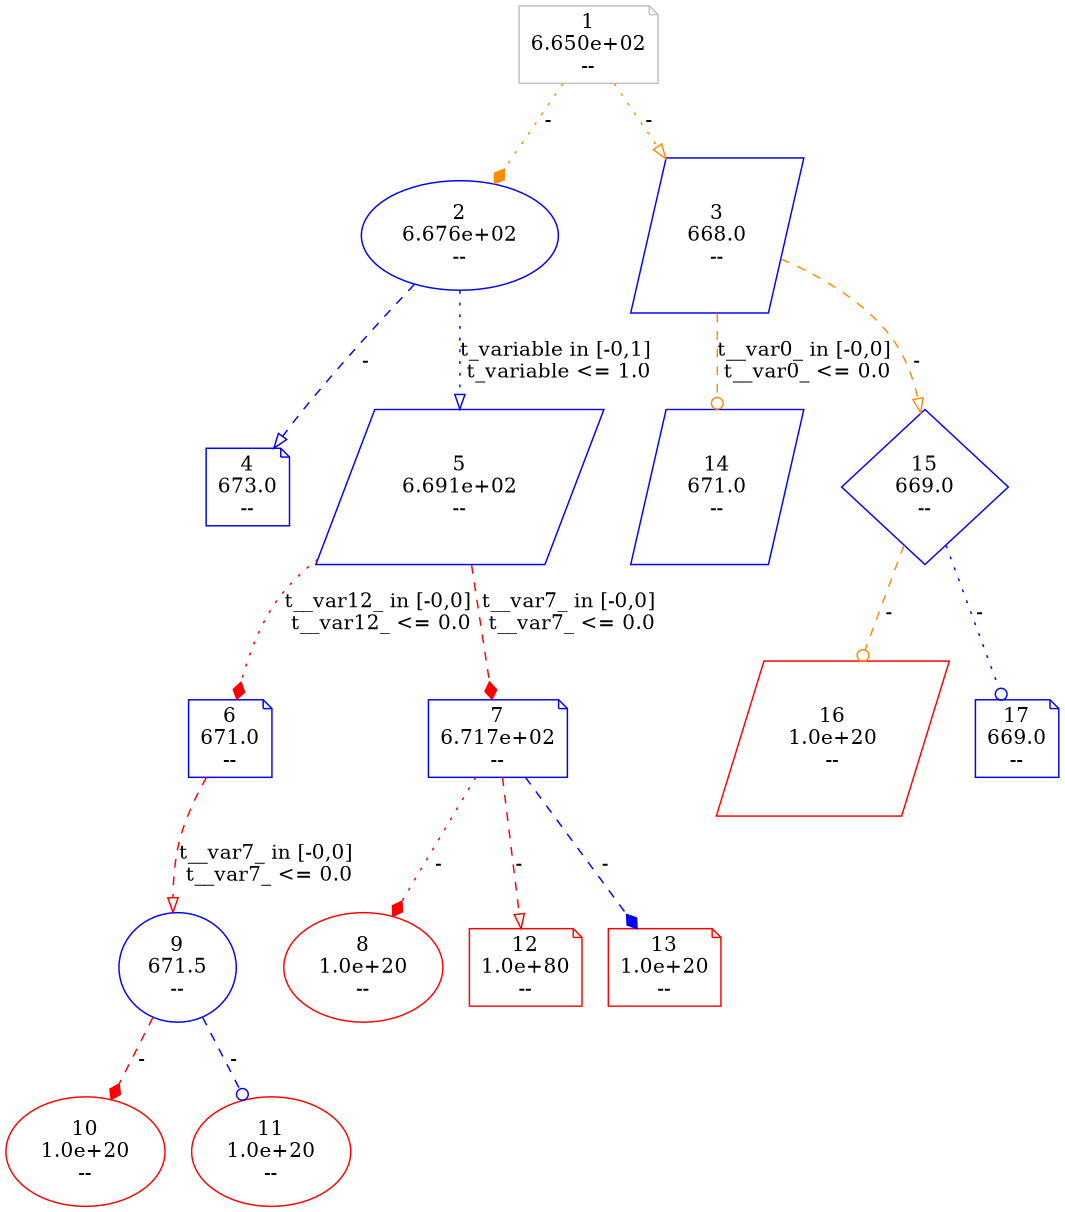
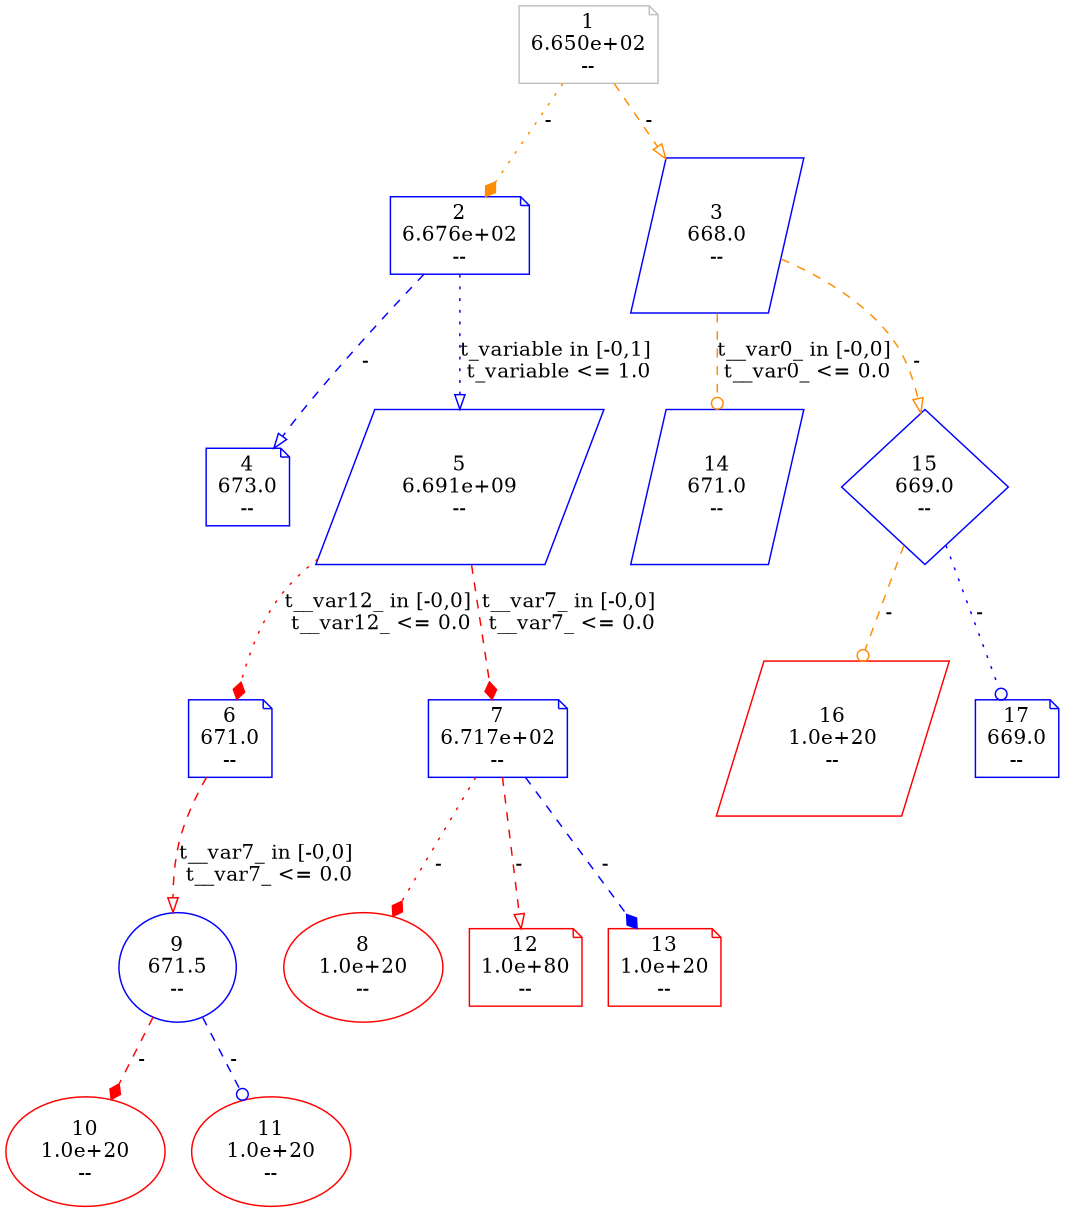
  digraph {
    rankdir=TB
    node [color=blue shape=note]
    edge [arrowhead=diamond color=red style=dashed]
    n1 [color=gray label="1\n6.650e+02\n--"]
-   n2 [label="2\n6.676e+02\n--" shape=ellipse]
+   n2 [label="2\n6.676e+02\n--"]
    n3 [label="3\n668.0\n--" shape=parallelogram]
    n4 [label="4\n673.0\n--"]
-   n5 [label="5\n6.691e+02\n--" shape=parallelogram]
+   n5 [label="5\n6.691e+09\n--" shape=parallelogram]
    n6 [label="14\n671.0\n--" shape=parallelogram]
    n7 [label="15\n669.0\n--" shape=diamond]
    n8 [label="6\n671.0\n--"]
    n9 [label="7\n6.717e+02\n--"]
    n10 [color=red label="16\n1.0e+20\n--" shape=parallelogram]
    n11 [label="17\n669.0\n--"]
    n12 [label="9\n671.5\n--" shape=ellipse]
    n13 [color=red label="8\n1.0e+20\n--" shape=ellipse]
    n14 [color=red label="12\n1.0e+80\n--"]
    n15 [color=red label="13\n1.0e+20\n--"]
    n16 [color=red label="10\n1.0e+20\n--" shape=ellipse]
    n17 [color=red label="11\n1.0e+20\n--" shape=ellipse]
    n1 -> n2 [color=darkorange label="-" style=dotted]
-   n1 -> n3 [arrowhead=onormal color=darkorange label="-" style=dotted]
+   n1 -> n3 [arrowhead=onormal color=darkorange label="-"]
    n2 -> n4 [arrowhead=onormal color=blue label="-"]
    n2 -> n5 [arrowhead=onormal color=blue label="t_variable in [-0,1]\n t_variable <= 1.0" style=dotted]
    n3 -> n6 [arrowhead=odot color=darkorange label="t__var0_ in [-0,0]\n t__var0_ <= 0.0"]
    n3 -> n7 [arrowhead=onormal color=darkorange label="-"]
    n5 -> n8 [label="t__var12_ in [-0,0]\n t__var12_ <= 0.0" style=dotted]
    n5 -> n9 [label="t__var7_ in [-0,0]\n t__var7_ <= 0.0"]
    n7 -> n10 [arrowhead=odot color=darkorange label="-"]
    n7 -> n11 [arrowhead=odot color=blue label="-" style=dotted]
    n8 -> n12 [arrowhead=onormal label="t__var7_ in [-0,0]\n t__var7_ <= 0.0"]
    n9 -> n13 [label="-" style=dotted]
    n9 -> n14 [arrowhead=onormal label="-"]
    n9 -> n15 [color=blue label="-"]
    n12 -> n16 [label="-"]
    n12 -> n17 [arrowhead=odot color=blue label="-"]
  }
